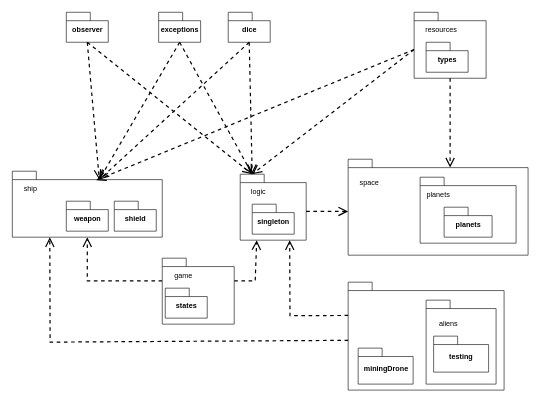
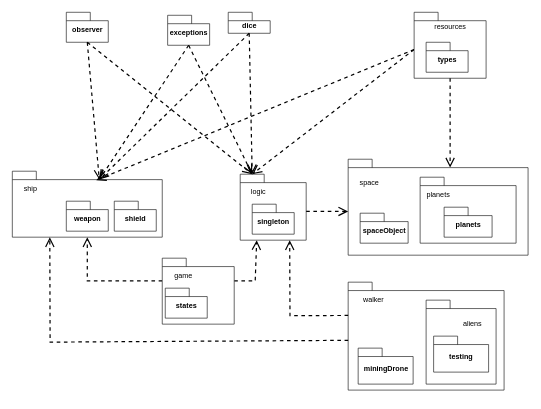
  <mxCell id="0" />
  <mxCell id="1" parent="0" />
  <mxCell id="2" value="" style="endArrow=open;endSize=12;dashed=1;html=1;strokeColor=#000000;strokeWidth=2;exitX=0;exitY=0;exitDx=0;exitDy=38;exitPerimeter=0;entryX=0.5;entryY=1;entryDx=0;entryDy=0;entryPerimeter=0;edgeStyle=orthogonalEdgeStyle;rounded=0;" edge="1" parent="1" source="5" target="9"><mxGeometry x="-0.13" y="-7" width="160" relative="1" as="geometry"><mxPoint x="240" y="420" as="sourcePoint" /><mxPoint x="400" y="420" as="targetPoint" /><mxPoint as="offset" /></mxGeometry></mxCell>
  <mxCell id="3" value="" style="endArrow=open;endSize=12;dashed=1;html=1;strokeColor=#000000;strokeWidth=2;entryX=0.25;entryY=1;entryDx=0;entryDy=0;entryPerimeter=0;rounded=0;exitX=0;exitY=0;exitDx=120;exitDy=38;exitPerimeter=0;" edge="1" parent="1" source="5" target="14"><mxGeometry x="-0.13" y="-7" width="160" relative="1" as="geometry"><mxPoint x="350" y="460" as="sourcePoint" /><mxPoint x="165" y="380" as="targetPoint" /><mxPoint as="offset" /><Array as="points"><mxPoint x="425" y="468" /></Array></mxGeometry></mxCell>
  <mxCell id="4" value="" style="group" vertex="1" connectable="0" parent="1"><mxGeometry x="270" y="430" width="120" height="110" as="geometry" /></mxCell>
  <mxCell id="5" value="" style="shape=folder;fontStyle=1;spacingTop=10;tabWidth=40;tabHeight=14;tabPosition=left;html=1;" vertex="1" parent="4"><mxGeometry width="120" height="110" as="geometry" /></mxCell>
  <mxCell id="6" value="states" style="shape=folder;fontStyle=1;spacingTop=10;tabWidth=40;tabHeight=14;tabPosition=left;html=1;" vertex="1" parent="4"><mxGeometry x="5" y="50" width="70" height="50" as="geometry" /></mxCell>
  <mxCell id="7" value="game" style="text;html=1;align=center;verticalAlign=middle;resizable=0;points=[];autosize=1;" vertex="1" parent="4"><mxGeometry x="10" y="20" width="50" height="20" as="geometry" /></mxCell>
  <mxCell id="8" value="" style="group" vertex="1" connectable="0" parent="1"><mxGeometry x="20" y="285" width="250" height="110" as="geometry" /></mxCell>
  <mxCell id="9" value="" style="shape=folder;fontStyle=1;spacingTop=10;tabWidth=40;tabHeight=14;tabPosition=left;html=1;" vertex="1" parent="8"><mxGeometry width="250" height="110" as="geometry" /></mxCell>
  <mxCell id="10" value="weapon" style="shape=folder;fontStyle=1;spacingTop=10;tabWidth=40;tabHeight=14;tabPosition=left;html=1;" vertex="1" parent="8"><mxGeometry x="90" y="50" width="70" height="50" as="geometry" /></mxCell>
  <mxCell id="11" value="shield" style="shape=folder;fontStyle=1;spacingTop=10;tabWidth=40;tabHeight=14;tabPosition=left;html=1;" vertex="1" parent="8"><mxGeometry x="170" y="50" width="70" height="50" as="geometry" /></mxCell>
  <mxCell id="12" value="ship" style="text;html=1;align=center;verticalAlign=middle;resizable=0;points=[];autosize=1;" vertex="1" parent="8"><mxGeometry x="10" y="20" width="40" height="20" as="geometry" /></mxCell>
  <mxCell id="13" value="" style="group" vertex="1" connectable="0" parent="1"><mxGeometry x="400" y="290" width="110" height="110" as="geometry" /></mxCell>
  <mxCell id="14" value="" style="shape=folder;fontStyle=1;spacingTop=10;tabWidth=40;tabHeight=14;tabPosition=left;html=1;" vertex="1" parent="13"><mxGeometry width="110" height="110" as="geometry" /></mxCell>
  <mxCell id="15" value="singleton" style="shape=folder;fontStyle=1;spacingTop=10;tabWidth=40;tabHeight=14;tabPosition=left;html=1;" vertex="1" parent="13"><mxGeometry x="20" y="50" width="70" height="50" as="geometry" /></mxCell>
  <mxCell id="16" value="logic" style="text;html=1;align=center;verticalAlign=middle;resizable=0;points=[];autosize=1;" vertex="1" parent="13"><mxGeometry x="10" y="20" width="40" height="20" as="geometry" /></mxCell>
  <mxCell id="17" value="observer" style="shape=folder;fontStyle=1;spacingTop=10;tabWidth=40;tabHeight=14;tabPosition=left;html=1;" vertex="1" parent="1"><mxGeometry x="110" y="20" width="70" height="50" as="geometry" /></mxCell>
  <mxCell id="18" value="" style="endArrow=open;endSize=12;dashed=1;html=1;strokeColor=#000000;strokeWidth=2;entryX=0;entryY=0;entryDx=145;entryDy=14;entryPerimeter=0;rounded=0;exitX=0.5;exitY=1;exitDx=0;exitDy=0;exitPerimeter=0;" edge="1" parent="1" source="17" target="9"><mxGeometry x="-0.13" y="-7" width="160" relative="1" as="geometry"><mxPoint x="360" y="478" as="sourcePoint" /><mxPoint x="435" y="380" as="targetPoint" /><mxPoint as="offset" /><Array as="points" /></mxGeometry></mxCell>
  <mxCell id="19" value="" style="endArrow=open;endSize=12;dashed=1;html=1;strokeColor=#000000;strokeWidth=2;entryX=0;entryY=0;entryDx=20;entryDy=0;entryPerimeter=0;rounded=0;exitX=0.5;exitY=1;exitDx=0;exitDy=0;exitPerimeter=0;" edge="1" parent="1" source="17" target="14"><mxGeometry x="-0.13" y="-7" width="160" relative="1" as="geometry"><mxPoint x="265" y="200" as="sourcePoint" /><mxPoint x="185" y="284" as="targetPoint" /><mxPoint as="offset" /><Array as="points" /></mxGeometry></mxCell>
- <mxCell id="20" value="dice" style="shape=folder;fontStyle=1;spacingTop=10;tabWidth=40;tabHeight=14;tabPosition=left;html=1;" vertex="1" parent="1"><mxGeometry x="380" y="20" width="70" height="50" as="geometry" /></mxCell>
+ <mxCell id="20" value="dice" style="shape=folder;fontStyle=1;spacingTop=10;tabWidth=40;tabHeight=14;tabPosition=left;html=1;" vertex="1" parent="1"><mxGeometry x="380" y="20" width="70" height="35" as="geometry" /></mxCell>
  <mxCell id="21" value="" style="endArrow=open;endSize=12;dashed=1;html=1;strokeColor=#000000;strokeWidth=2;rounded=0;exitX=0.5;exitY=1;exitDx=0;exitDy=0;exitPerimeter=0;entryX=0;entryY=0;entryDx=145;entryDy=14;entryPerimeter=0;" edge="1" parent="1" source="20" target="9"><mxGeometry x="-0.13" y="-7" width="160" relative="1" as="geometry"><mxPoint x="165" y="200" as="sourcePoint" /><mxPoint x="220" y="299" as="targetPoint" /><mxPoint as="offset" /><Array as="points" /></mxGeometry></mxCell>
  <mxCell id="22" value="" style="endArrow=open;endSize=12;dashed=1;html=1;strokeColor=#000000;strokeWidth=2;entryX=0;entryY=0;entryDx=20;entryDy=0;entryPerimeter=0;rounded=0;exitX=0.5;exitY=1;exitDx=0;exitDy=0;exitPerimeter=0;" edge="1" parent="1" source="20" target="14"><mxGeometry x="-0.13" y="-7" width="160" relative="1" as="geometry"><mxPoint x="405" y="200" as="sourcePoint" /><mxPoint x="290" y="284" as="targetPoint" /><mxPoint as="offset" /><Array as="points" /></mxGeometry></mxCell>
- <mxCell id="23" value="exceptions" style="shape=folder;fontStyle=1;spacingTop=10;tabWidth=40;tabHeight=14;tabPosition=left;html=1;" vertex="1" parent="1"><mxGeometry x="264" y="20" width="70" height="50" as="geometry" /></mxCell>
+ <mxCell id="23" value="exceptions" style="shape=folder;fontStyle=1;spacingTop=10;tabWidth=40;tabHeight=14;tabPosition=left;html=1;" vertex="1" parent="1"><mxGeometry x="279" y="25" width="70" height="50" as="geometry" /></mxCell>
  <mxCell id="24" value="" style="endArrow=open;endSize=12;dashed=1;html=1;strokeColor=#000000;strokeWidth=2;entryX=0;entryY=0;entryDx=145;entryDy=14;entryPerimeter=0;rounded=0;exitX=0.5;exitY=1;exitDx=0;exitDy=0;exitPerimeter=0;" edge="1" parent="1" source="23" target="9"><mxGeometry x="-0.13" y="-7" width="160" relative="1" as="geometry"><mxPoint x="155" y="130" as="sourcePoint" /><mxPoint x="380" y="270" as="targetPoint" /><mxPoint as="offset" /><Array as="points" /></mxGeometry></mxCell>
  <mxCell id="25" value="" style="endArrow=open;endSize=12;dashed=1;html=1;strokeColor=#000000;strokeWidth=2;rounded=0;exitX=0.5;exitY=1;exitDx=0;exitDy=0;exitPerimeter=0;entryX=0;entryY=0;entryDx=20;entryDy=0;entryPerimeter=0;" edge="1" parent="1" source="23" target="14"><mxGeometry x="-0.13" y="-7" width="160" relative="1" as="geometry"><mxPoint x="309" y="130" as="sourcePoint" /><mxPoint x="370" y="260" as="targetPoint" /><mxPoint as="offset" /><Array as="points" /></mxGeometry></mxCell>
  <mxCell id="26" style="edgeStyle=none;rounded=0;orthogonalLoop=1;jettySize=auto;html=1;exitX=0.5;exitY=1;exitDx=0;exitDy=0;exitPerimeter=0;strokeColor=#000000;strokeWidth=2;" edge="1" parent="1" source="20" target="20"><mxGeometry relative="1" as="geometry" /></mxCell>
  <mxCell id="27" value="" style="endArrow=open;endSize=12;dashed=1;html=1;strokeColor=#000000;strokeWidth=2;rounded=0;exitX=0;exitY=0;exitDx=0;exitDy=62;exitPerimeter=0;" edge="1" parent="1" source="30"><mxGeometry x="-0.13" y="-7" width="160" relative="1" as="geometry"><mxPoint x="145" y="80" as="sourcePoint" /><mxPoint x="160" y="300" as="targetPoint" /><mxPoint as="offset" /><Array as="points" /></mxGeometry></mxCell>
  <mxCell id="28" value="" style="endArrow=open;endSize=12;dashed=1;html=1;strokeColor=#000000;strokeWidth=2;rounded=0;exitX=0;exitY=0;exitDx=0;exitDy=62;exitPerimeter=0;" edge="1" parent="1" source="30"><mxGeometry x="-0.13" y="-7" width="160" relative="1" as="geometry"><mxPoint x="520" y="100" as="sourcePoint" /><mxPoint x="420" y="290" as="targetPoint" /><mxPoint as="offset" /><Array as="points" /></mxGeometry></mxCell>
  <mxCell id="29" value="" style="group" vertex="1" connectable="0" parent="1"><mxGeometry x="690" y="20" width="120" height="110" as="geometry" /></mxCell>
  <mxCell id="30" value="" style="shape=folder;fontStyle=1;spacingTop=10;tabWidth=40;tabHeight=14;tabPosition=left;html=1;" vertex="1" parent="29"><mxGeometry width="120" height="110" as="geometry" /></mxCell>
  <mxCell id="31" value="types" style="shape=folder;fontStyle=1;spacingTop=10;tabWidth=40;tabHeight=14;tabPosition=left;html=1;" vertex="1" parent="29"><mxGeometry x="20" y="50" width="70" height="50" as="geometry" /></mxCell>
- <mxCell id="32" value="resources" style="text;html=1;align=center;verticalAlign=middle;resizable=0;points=[];autosize=1;" vertex="1" parent="29"><mxGeometry x="10" y="20" width="70" height="20" as="geometry" /></mxCell>
+ <mxCell id="32" value="resources" style="text;html=1;align=center;verticalAlign=middle;resizable=0;points=[];autosize=1;" vertex="1" parent="29"><mxGeometry x="25" y="15" width="70" height="20" as="geometry" /></mxCell>
  <mxCell id="33" value="" style="endArrow=open;endSize=12;dashed=1;html=1;strokeColor=#000000;strokeWidth=2;entryX=0;entryY=0;entryDx=170;entryDy=14;entryPerimeter=0;rounded=0;exitX=0.5;exitY=1;exitDx=0;exitDy=0;exitPerimeter=0;" edge="1" parent="1" source="30" target="35"><mxGeometry x="-0.13" y="-7" width="160" relative="1" as="geometry"><mxPoint x="550" y="90" as="sourcePoint" /><mxPoint x="280" y="309" as="targetPoint" /><mxPoint as="offset" /><Array as="points" /></mxGeometry></mxCell>
  <mxCell id="34" value="" style="group" vertex="1" connectable="0" parent="1"><mxGeometry x="580" y="265" width="300" height="160" as="geometry" /></mxCell>
  <mxCell id="35" value="" style="shape=folder;fontStyle=1;spacingTop=10;tabWidth=40;tabHeight=14;tabPosition=left;html=1;" vertex="1" parent="34"><mxGeometry width="300" height="160" as="geometry" /></mxCell>
+ <mxCell id="36" value="spaceObject" style="shape=folder;fontStyle=1;spacingTop=10;tabWidth=40;tabHeight=14;tabPosition=left;html=1;" vertex="1" parent="34"><mxGeometry x="20" y="90" width="80" height="50" as="geometry" /></mxCell>
  <mxCell id="37" value="" style="shape=folder;fontStyle=1;spacingTop=10;tabWidth=40;tabHeight=14;tabPosition=left;html=1;" vertex="1" parent="34"><mxGeometry x="120" y="30" width="160" height="110" as="geometry" /></mxCell>
  <mxCell id="38" value="planets" style="shape=folder;fontStyle=1;spacingTop=10;tabWidth=40;tabHeight=14;tabPosition=left;html=1;" vertex="1" parent="34"><mxGeometry x="160" y="80" width="80" height="50" as="geometry" /></mxCell>
  <mxCell id="39" value="planets" style="text;html=1;align=center;verticalAlign=middle;resizable=0;points=[];autosize=1;" vertex="1" parent="34"><mxGeometry x="125" y="50" width="50" height="20" as="geometry" /></mxCell>
  <mxCell id="40" value="space" style="text;html=1;align=center;verticalAlign=middle;resizable=0;points=[];autosize=1;" vertex="1" parent="34"><mxGeometry x="10" y="30" width="50" height="20" as="geometry" /></mxCell>
  <mxCell id="41" value="" style="endArrow=open;endSize=12;dashed=1;html=1;strokeColor=#000000;strokeWidth=2;entryX=0;entryY=0;entryDx=0;entryDy=87;entryPerimeter=0;rounded=0;exitX=0;exitY=0;exitDx=110;exitDy=62;exitPerimeter=0;" edge="1" parent="1" source="14" target="35"><mxGeometry x="-0.13" y="-7" width="160" relative="1" as="geometry"><mxPoint x="570" y="300" as="sourcePoint" /><mxPoint x="670" y="260" as="targetPoint" /><mxPoint as="offset" /><Array as="points" /></mxGeometry></mxCell>
  <mxCell id="42" value="" style="group" vertex="1" connectable="0" parent="1"><mxGeometry x="580" y="440" width="300" height="220" as="geometry" /></mxCell>
  <mxCell id="43" value="" style="shape=folder;fontStyle=1;spacingTop=10;tabWidth=40;tabHeight=14;tabPosition=left;html=1;" vertex="1" parent="42"><mxGeometry y="30" width="260" height="180" as="geometry" /></mxCell>
  <mxCell id="44" value="" style="shape=folder;fontStyle=1;spacingTop=10;tabWidth=40;tabHeight=14;tabPosition=left;html=1;" vertex="1" parent="42"><mxGeometry x="130" y="60" width="116.67" height="140" as="geometry" /></mxCell>
  <mxCell id="45" value="testing" style="shape=folder;fontStyle=1;spacingTop=10;tabWidth=40;tabHeight=14;tabPosition=left;html=1;" vertex="1" parent="42"><mxGeometry x="142.5" y="120" width="91.67" height="60" as="geometry" /></mxCell>
- <mxCell id="47" value="aliens" style="text;html=1;align=center;verticalAlign=middle;resizable=0;points=[];autosize=1;" vertex="1" parent="42"><mxGeometry x="142.497" y="90" width="50" height="20" as="geometry" /></mxCell>
+ <mxCell id="46" value="walker" style="text;html=1;align=center;verticalAlign=middle;resizable=0;points=[];autosize=1;" vertex="1" parent="42"><mxGeometry x="16.667" y="50" width="50" height="20" as="geometry" /></mxCell>
+ <mxCell id="47" value="aliens" style="text;html=1;align=center;verticalAlign=middle;resizable=0;points=[];autosize=1;" vertex="1" parent="42"><mxGeometry x="182.497" y="90" width="50" height="20" as="geometry" /></mxCell>
  <mxCell id="48" value="miningDrone" style="shape=folder;fontStyle=1;spacingTop=10;tabWidth=40;tabHeight=14;tabPosition=left;html=1;" vertex="1" parent="42"><mxGeometry x="16.67" y="140" width="91.67" height="60" as="geometry" /></mxCell>
  <mxCell id="49" value="" style="endArrow=open;endSize=12;dashed=1;html=1;strokeColor=#000000;strokeWidth=2;rounded=0;exitX=0;exitY=0;exitDx=0;exitDy=97;exitPerimeter=0;entryX=0.25;entryY=1;entryDx=0;entryDy=0;entryPerimeter=0;" edge="1" parent="1" source="43" target="9"><mxGeometry x="-0.13" y="-7" width="160" relative="1" as="geometry"><mxPoint x="465" y="570" as="sourcePoint" /><mxPoint x="670" y="480" as="targetPoint" /><mxPoint as="offset" /><Array as="points"><mxPoint x="83" y="570" /></Array></mxGeometry></mxCell>
  <mxCell id="50" value="" style="endArrow=open;endSize=12;dashed=1;html=1;strokeColor=#000000;strokeWidth=2;rounded=0;exitX=0;exitY=0;exitDx=0;exitDy=55.5;exitPerimeter=0;entryX=0.75;entryY=1;entryDx=0;entryDy=0;entryPerimeter=0;" edge="1" parent="1" source="43" target="14"><mxGeometry x="-0.13" y="-7" width="160" relative="1" as="geometry"><mxPoint x="260" y="717" as="sourcePoint" /><mxPoint x="92.5" y="405" as="targetPoint" /><mxPoint as="offset" /><Array as="points"><mxPoint x="483" y="526" /></Array></mxGeometry></mxCell>
